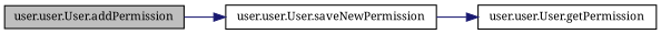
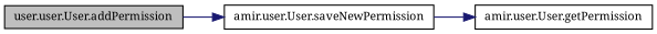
  digraph {
    fontname="Noto Serif"
    rankdir=LR
    node [color=black fillcolor=white fontname="Noto Serif" fontsize=10 shape=record style=filled]
    edge [color=midnightblue fontname="Noto Serif" fontsize=10 labelfontname="FreeSans.ttf" labelfontsize=10 style=solid]
    n1 [fillcolor=grey75 fontcolor=black height=0.2 label="user.user.User.addPermission" width=0.4]
-   n2 [height=0.2 label="user.user.User.saveNewPermission" width=0.4]
-   n3 [height=0.2 label="user.user.User.getPermission" width=0.4]
+   n2 [height=0.2 label="amir.user.User.saveNewPermission" width=0.4]
+   n3 [height=0.2 label="amir.user.User.getPermission" width=0.4]
    n1 -> n2
    n2 -> n3
  }
